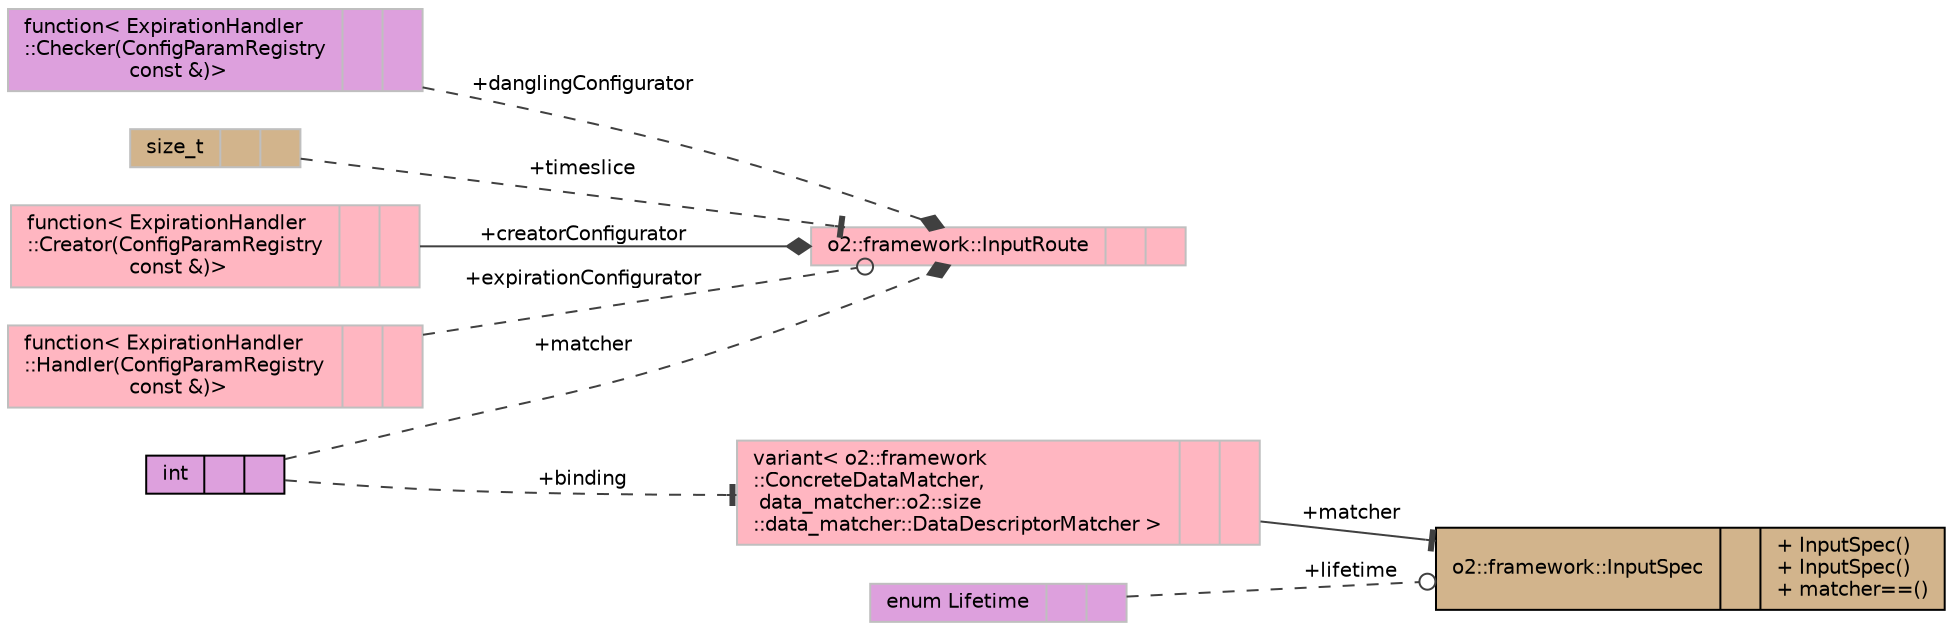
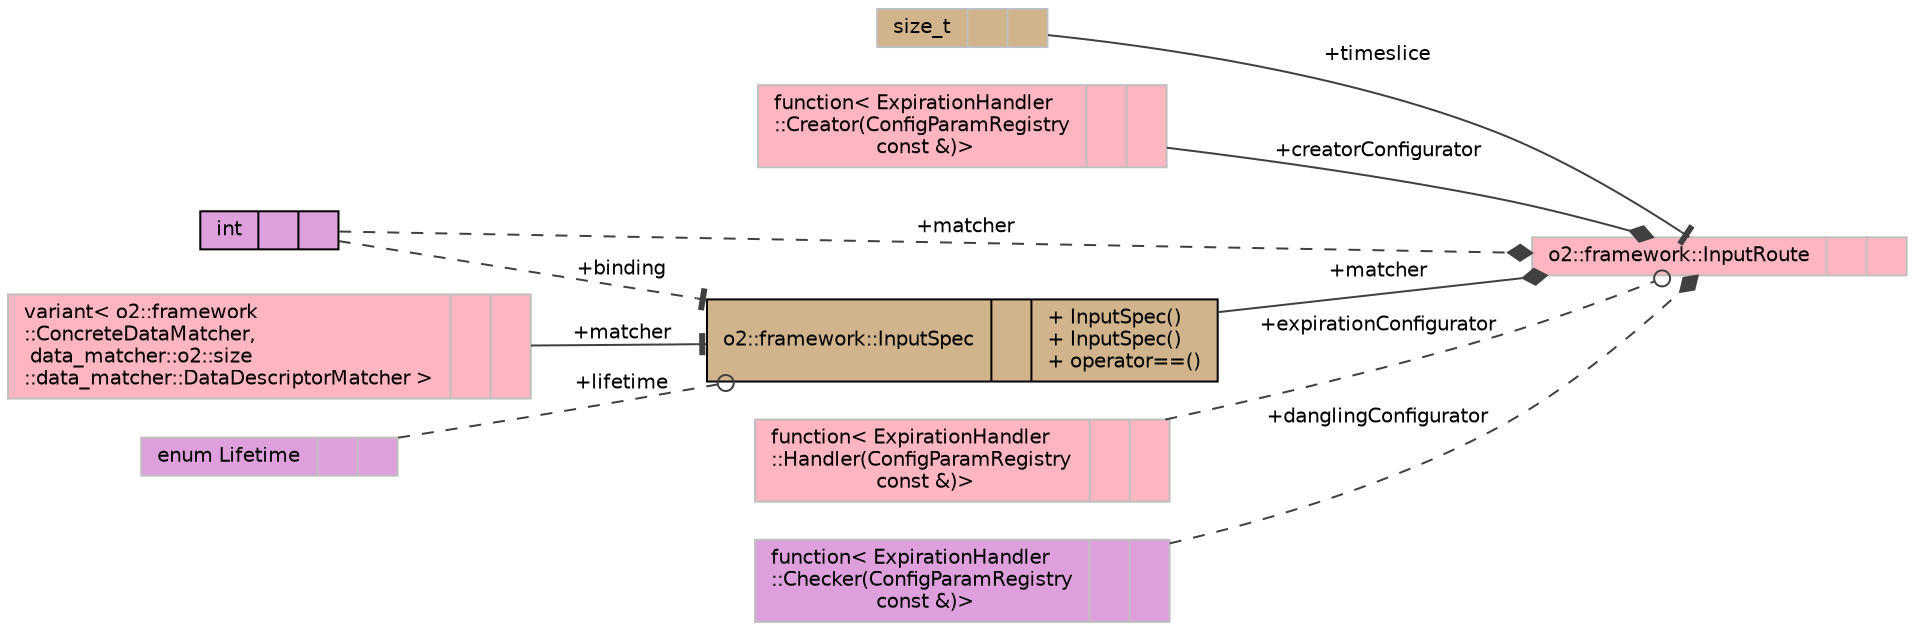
  digraph {
    fontname="DejaVu Sans"
    rankdir=LR
    node [color=grey75 fillcolor=lightpink fontname="DejaVu Sans" fontsize=10 shape=record style=filled]
    edge [arrowhead=diamond color=grey25 fontname="DejaVu Sans" fontsize=10 labelfontname=Helvetica labelfontsize=10 style=dashed]
    n1 [fontcolor=black height=0.2 label="{o2::framework::InputRoute\n||}" width=0.4]
    n2 [fillcolor=tan height=0.2 label="{size_t\n||}" width=0.4]
    n3 [height=0.2 label="{function\< ExpirationHandler\l::Creator(ConfigParamRegistry\l const &)\>\n||}" width=0.4]
    n4 [color=black fillcolor=plum height=0.2 label="{int\n||}" width=0.4]
-   n5 [color=black fillcolor=tan height=0.2 label="{o2::framework::InputSpec\n||+ InputSpec()\l+ InputSpec()\l+ matcher==()\l}" width=0.4]
+   n5 [color=black fillcolor=tan height=0.2 label="{o2::framework::InputSpec\n||+ InputSpec()\l+ InputSpec()\l+ operator==()\l}" width=0.4]
    n6 [height=0.2 label="{variant\< o2::framework\l::ConcreteDataMatcher,\l data_matcher::o2::size\l::data_matcher::DataDescriptorMatcher \>\n||}" width=0.4]
    n7 [fillcolor=plum height=0.2 label="{enum Lifetime\n||}" width=0.4]
    n8 [height=0.2 label="{function\< ExpirationHandler\l::Handler(ConfigParamRegistry\l const &)\>\n||}" width=0.4]
    n9 [fillcolor=plum height=0.2 label="{function\< ExpirationHandler\l::Checker(ConfigParamRegistry\l const &)\>\n||}" width=0.4]
-   n2 -> n1 [arrowhead=tee label=" +timeslice"]
+   n2 -> n1 [arrowhead=tee label=" +timeslice" style=solid]
    n3 -> n1 [label=" +creatorConfigurator" style=solid]
    n4 -> n1 [label=" +matcher"]
-   n4 -> n6 [arrowhead=tee label=" +binding"]
+   n4 -> n5 [arrowhead=tee label=" +binding"]
+   n5 -> n1 [label=" +matcher" style=solid]
    n6 -> n5 [arrowhead=tee label=" +matcher" style=solid]
    n7 -> n5 [arrowhead=odot label=" +lifetime"]
    n8 -> n1 [arrowhead=odot label=" +expirationConfigurator"]
    n9 -> n1 [label=" +danglingConfigurator"]
  }
